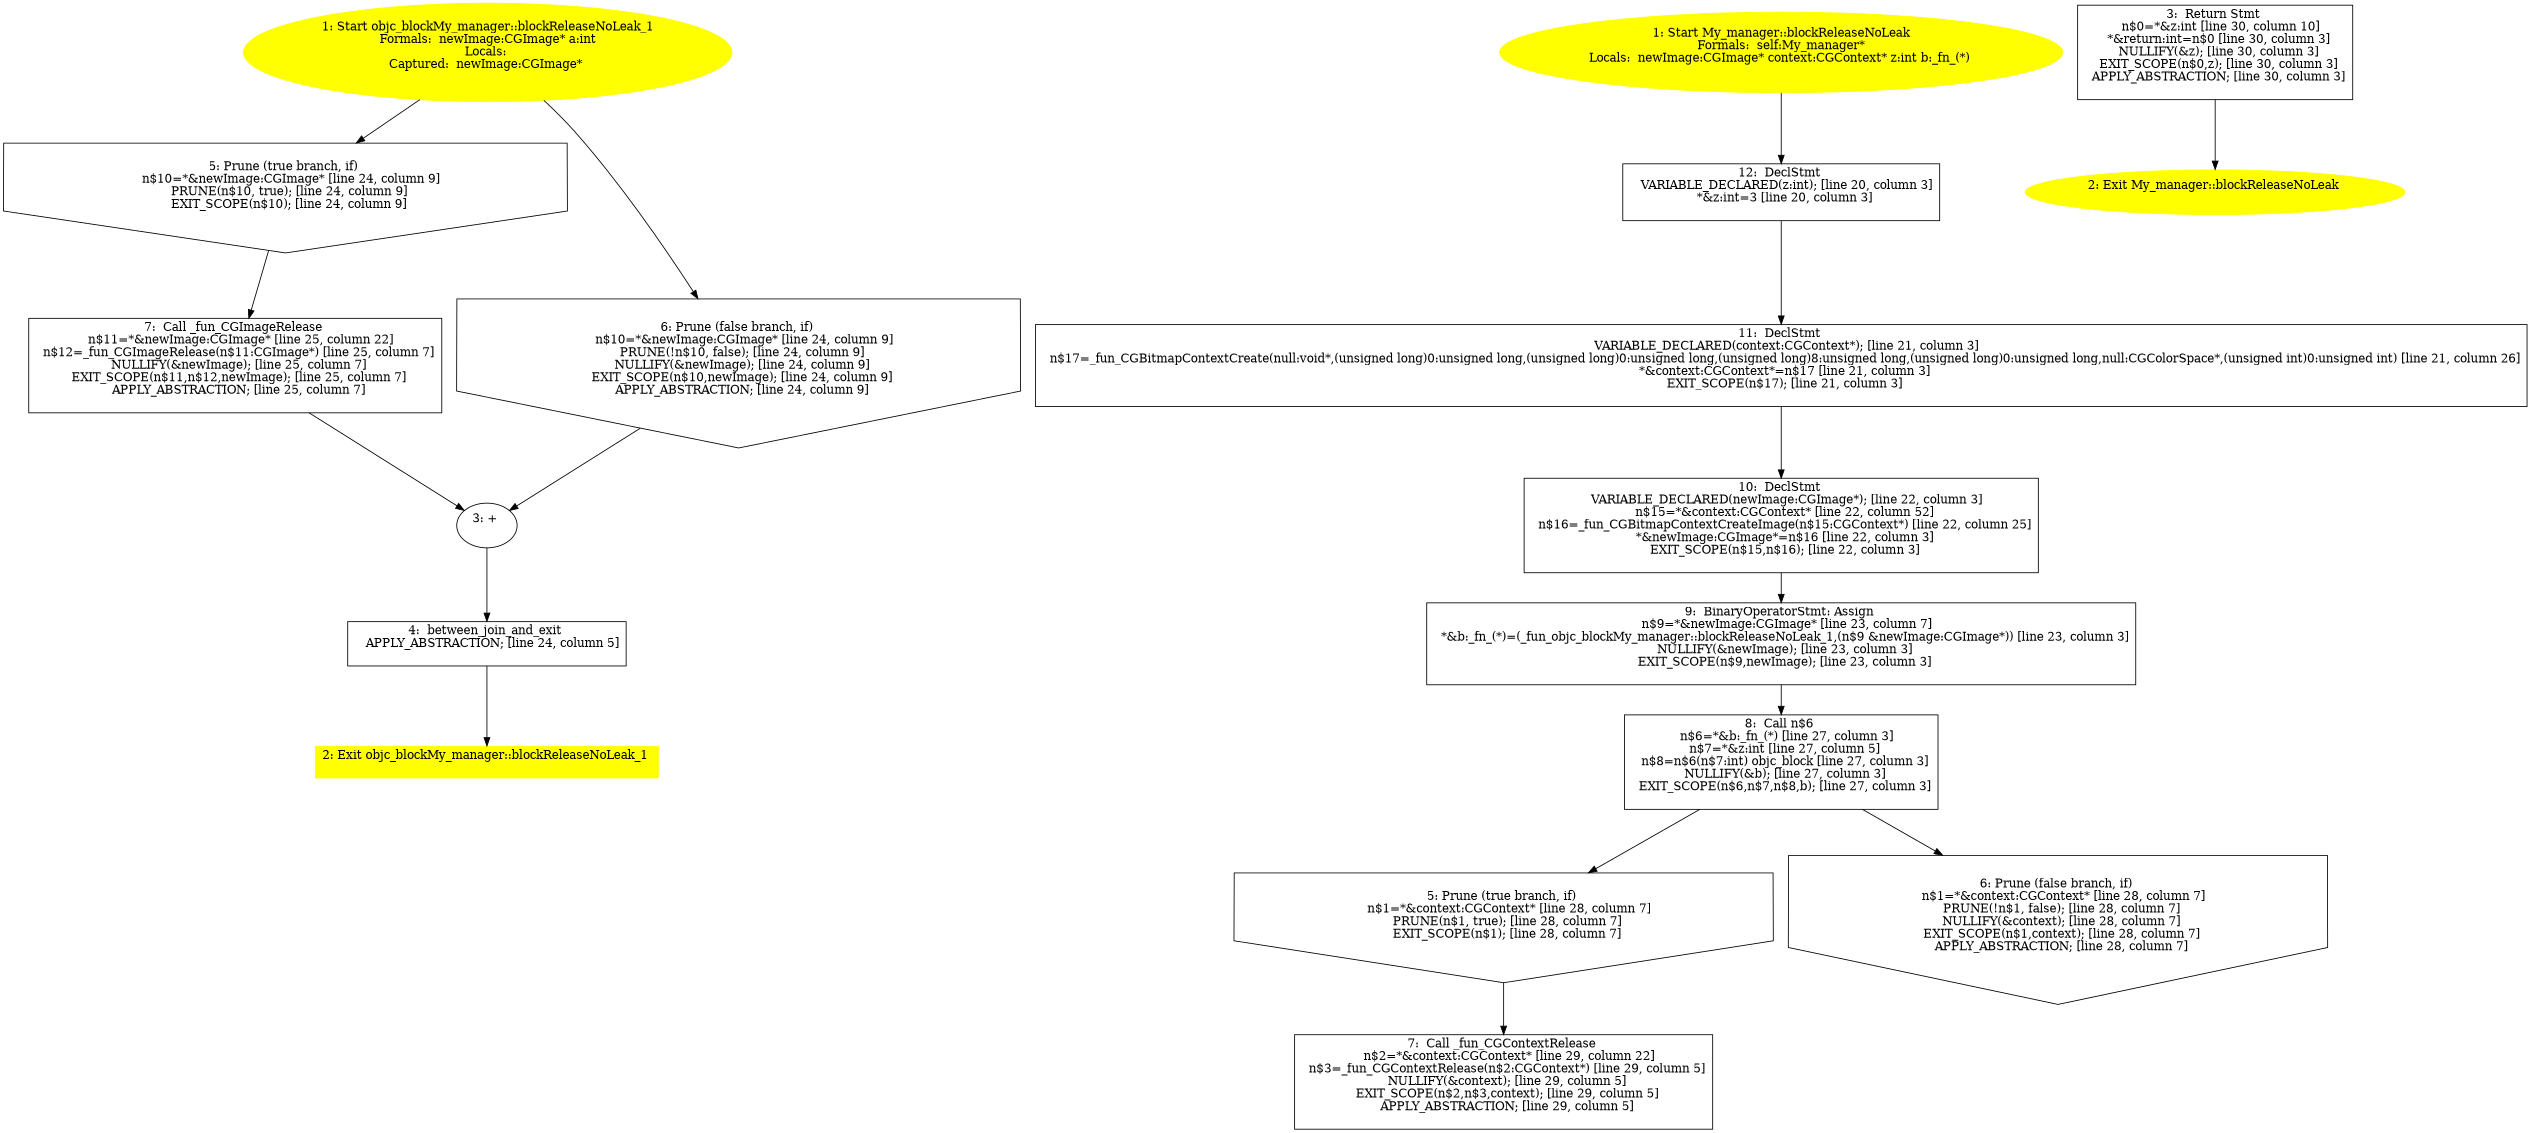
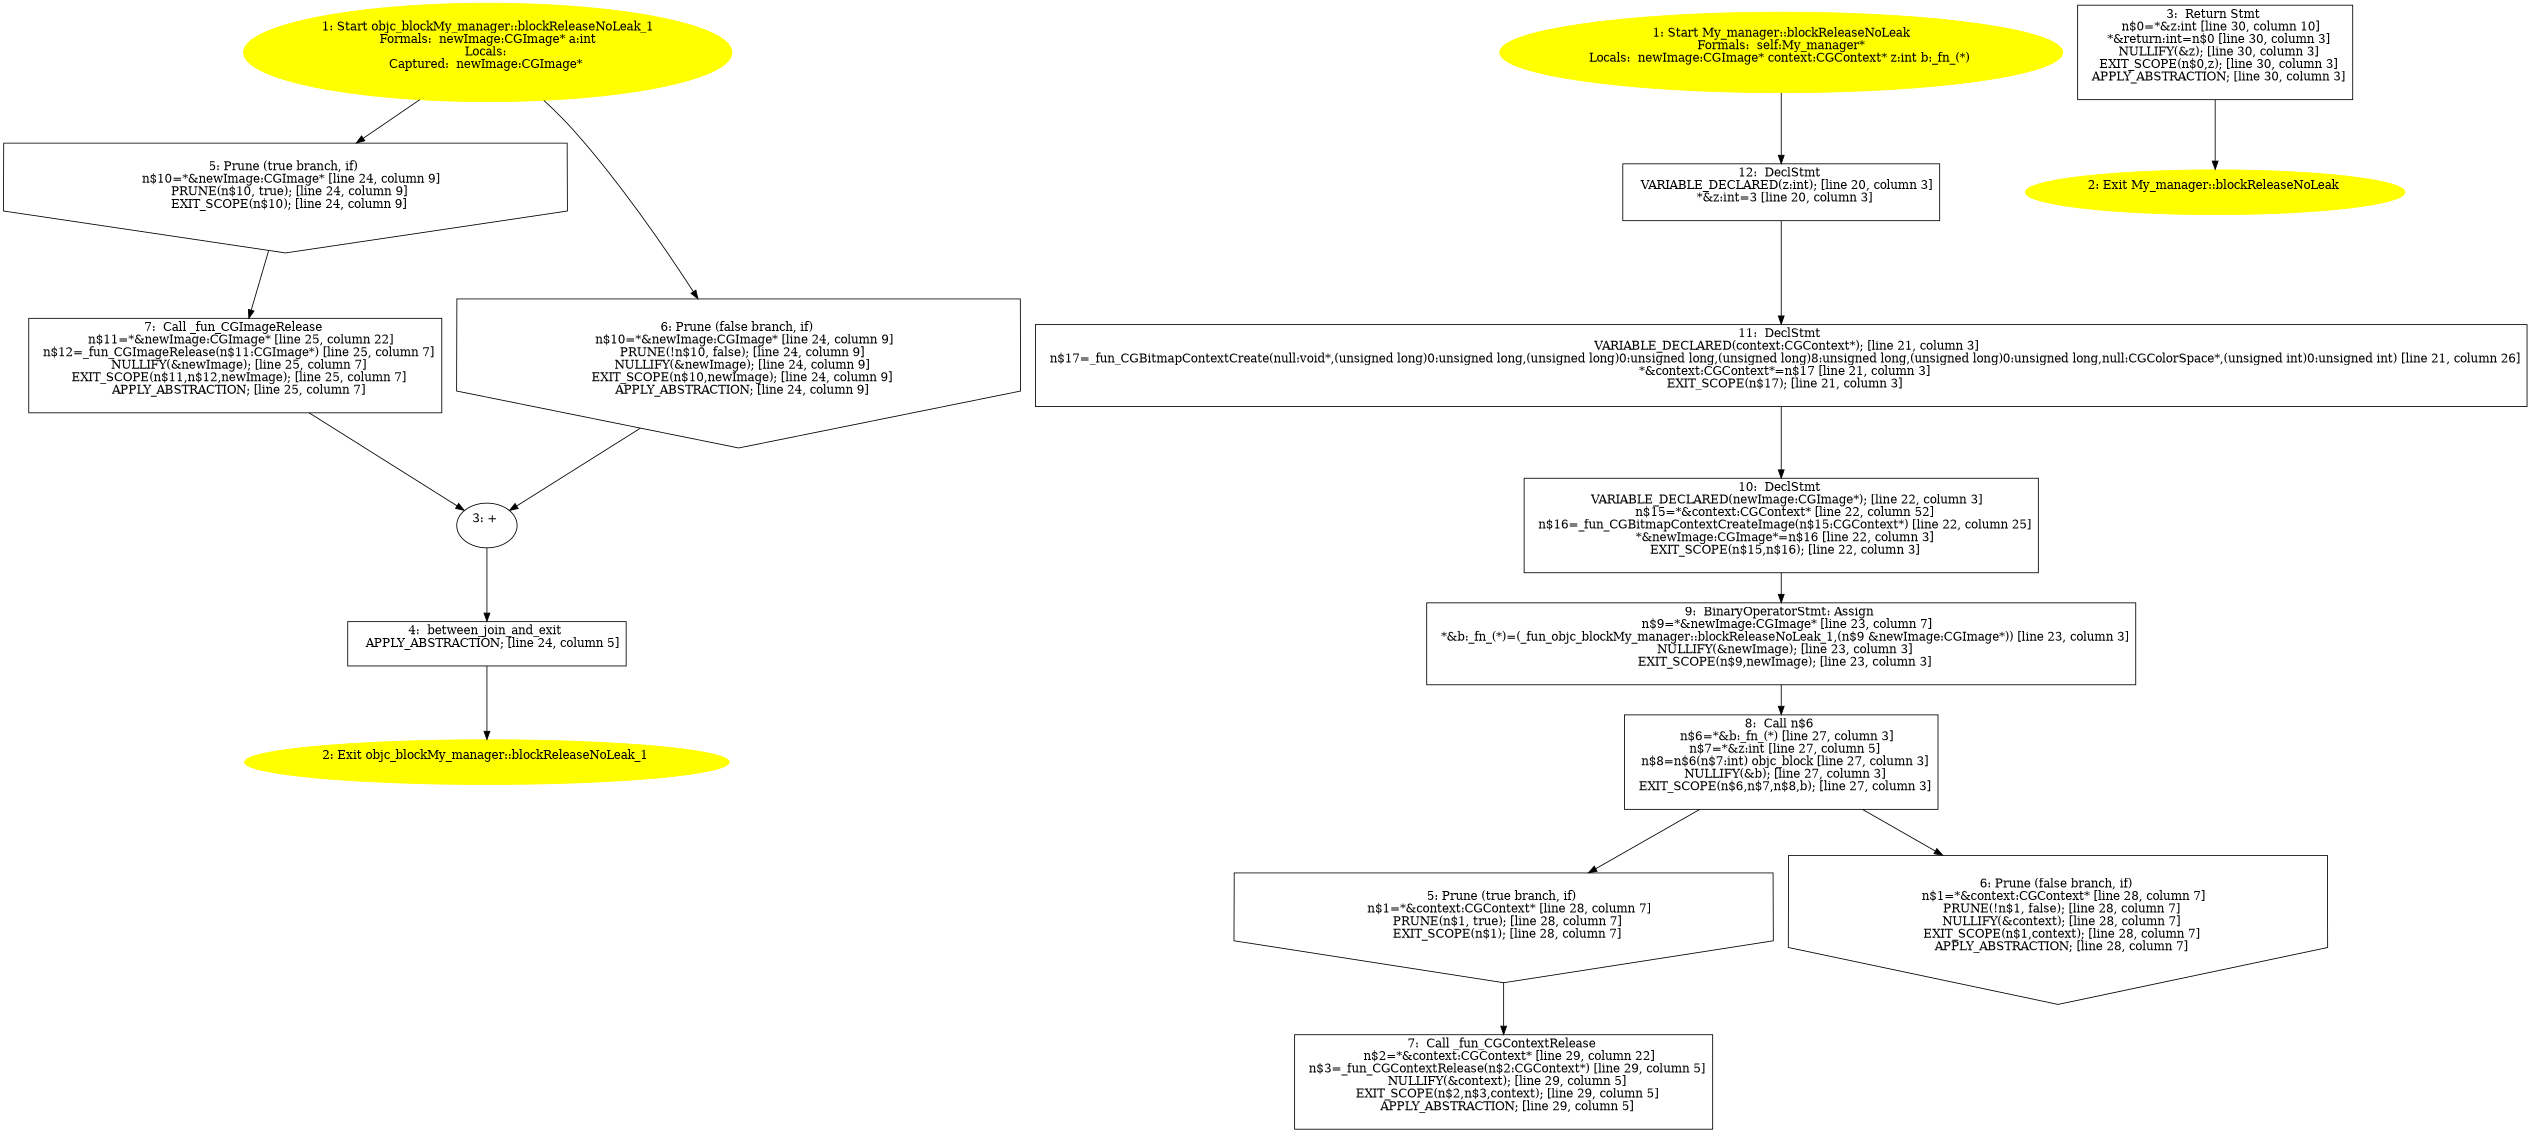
  digraph {
    node [shape=box]
    n1 [color=yellow label="1: Start objc_blockMy_manager::blockReleaseNoLeak_1\nFormals:  newImage:CGImage* a:int\nLocals: \nCaptured:  newImage:CGImage* \n  " style=filled shape=""]
    n2 [label="5: Prune (true branch, if) \n   n$10=*&newImage:CGImage* [line 24, column 9]\n  PRUNE(n$10, true); [line 24, column 9]\n  EXIT_SCOPE(n$10); [line 24, column 9]\n " shape=invhouse]
    n3 [label="6: Prune (false branch, if) \n   n$10=*&newImage:CGImage* [line 24, column 9]\n  PRUNE(!n$10, false); [line 24, column 9]\n  NULLIFY(&newImage); [line 24, column 9]\n  EXIT_SCOPE(n$10,newImage); [line 24, column 9]\n  APPLY_ABSTRACTION; [line 24, column 9]\n " shape=invhouse]
    n4 [label="7:  Call _fun_CGImageRelease \n   n$11=*&newImage:CGImage* [line 25, column 22]\n  n$12=_fun_CGImageRelease(n$11:CGImage*) [line 25, column 7]\n  NULLIFY(&newImage); [line 25, column 7]\n  EXIT_SCOPE(n$11,n$12,newImage); [line 25, column 7]\n  APPLY_ABSTRACTION; [line 25, column 7]\n "]
    n5 [label="3: + \n  " shape=""]
    n6 [label="4:  between_join_and_exit \n   APPLY_ABSTRACTION; [line 24, column 5]\n "]
-   n7 [color=yellow label="2: Exit objc_blockMy_manager::blockReleaseNoLeak_1 \n  " style=filled]
+   n7 [color=yellow label="2: Exit objc_blockMy_manager::blockReleaseNoLeak_1 \n  " style=filled shape=""]
    n8 [color=yellow label="1: Start My_manager::blockReleaseNoLeak\nFormals:  self:My_manager*\nLocals:  newImage:CGImage* context:CGContext* z:int b:_fn_(*) \n  " style=filled shape=""]
    n9 [label="12:  DeclStmt \n   VARIABLE_DECLARED(z:int); [line 20, column 3]\n  *&z:int=3 [line 20, column 3]\n "]
    n10 [label="11:  DeclStmt \n   VARIABLE_DECLARED(context:CGContext*); [line 21, column 3]\n  n$17=_fun_CGBitmapContextCreate(null:void*,(unsigned long)0:unsigned long,(unsigned long)0:unsigned long,(unsigned long)8:unsigned long,(unsigned long)0:unsigned long,null:CGColorSpace*,(unsigned int)0:unsigned int) [line 21, column 26]\n  *&context:CGContext*=n$17 [line 21, column 3]\n  EXIT_SCOPE(n$17); [line 21, column 3]\n "]
    n11 [label="10:  DeclStmt \n   VARIABLE_DECLARED(newImage:CGImage*); [line 22, column 3]\n  n$15=*&context:CGContext* [line 22, column 52]\n  n$16=_fun_CGBitmapContextCreateImage(n$15:CGContext*) [line 22, column 25]\n  *&newImage:CGImage*=n$16 [line 22, column 3]\n  EXIT_SCOPE(n$15,n$16); [line 22, column 3]\n "]
    n12 [color=yellow label="2: Exit My_manager::blockReleaseNoLeak \n  " style=filled shape=""]
    n13 [label="3:  Return Stmt \n   n$0=*&z:int [line 30, column 10]\n  *&return:int=n$0 [line 30, column 3]\n  NULLIFY(&z); [line 30, column 3]\n  EXIT_SCOPE(n$0,z); [line 30, column 3]\n  APPLY_ABSTRACTION; [line 30, column 3]\n "]
    n14 [label="5: Prune (true branch, if) \n   n$1=*&context:CGContext* [line 28, column 7]\n  PRUNE(n$1, true); [line 28, column 7]\n  EXIT_SCOPE(n$1); [line 28, column 7]\n " shape=invhouse]
    n15 [label="7:  Call _fun_CGContextRelease \n   n$2=*&context:CGContext* [line 29, column 22]\n  n$3=_fun_CGContextRelease(n$2:CGContext*) [line 29, column 5]\n  NULLIFY(&context); [line 29, column 5]\n  EXIT_SCOPE(n$2,n$3,context); [line 29, column 5]\n  APPLY_ABSTRACTION; [line 29, column 5]\n "]
    n16 [label="6: Prune (false branch, if) \n   n$1=*&context:CGContext* [line 28, column 7]\n  PRUNE(!n$1, false); [line 28, column 7]\n  NULLIFY(&context); [line 28, column 7]\n  EXIT_SCOPE(n$1,context); [line 28, column 7]\n  APPLY_ABSTRACTION; [line 28, column 7]\n " shape=invhouse]
    n17 [label="8:  Call n$6 \n   n$6=*&b:_fn_(*) [line 27, column 3]\n  n$7=*&z:int [line 27, column 5]\n  n$8=n$6(n$7:int) objc_block [line 27, column 3]\n  NULLIFY(&b); [line 27, column 3]\n  EXIT_SCOPE(n$6,n$7,n$8,b); [line 27, column 3]\n "]
    n18 [label="9:  BinaryOperatorStmt: Assign \n   n$9=*&newImage:CGImage* [line 23, column 7]\n  *&b:_fn_(*)=(_fun_objc_blockMy_manager::blockReleaseNoLeak_1,(n$9 &newImage:CGImage*)) [line 23, column 3]\n  NULLIFY(&newImage); [line 23, column 3]\n  EXIT_SCOPE(n$9,newImage); [line 23, column 3]\n "]
    n1 -> n2
    n1 -> n3
    n2 -> n4
    n3 -> n5
    n4 -> n5
    n5 -> n6
    n6 -> n7
    n8 -> n9
    n9 -> n10
    n10 -> n11
    n11 -> n18
    n13 -> n12
    n14 -> n15
    n17 -> n14
    n17 -> n16
    n18 -> n17
  }
